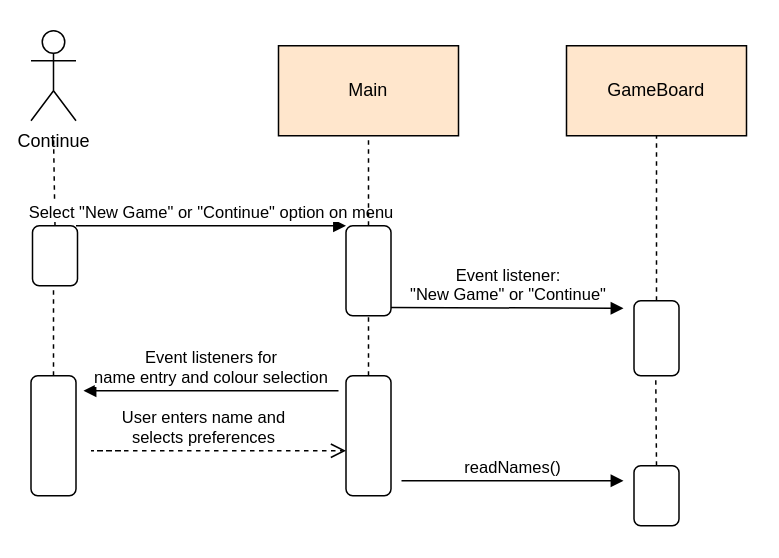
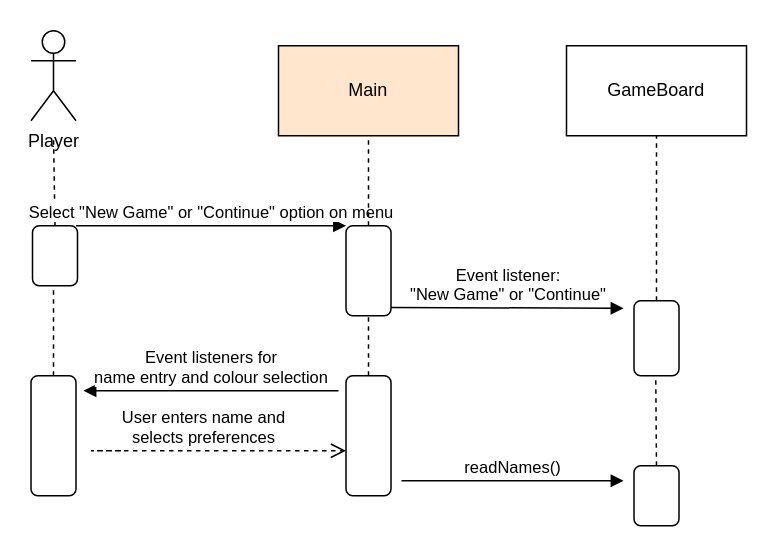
  <mxCell id="0" />
  <mxCell id="1" parent="0" />
  <mxCell id="2" value="Main" style="rounded=0;whiteSpace=wrap;html=1;fillColor=#ffe6cc;" parent="1" vertex="1"><mxGeometry x="185" width="120" height="60" as="geometry" y="30" /></mxCell>
- <mxCell id="3" value="GameBoard" style="rounded=0;whiteSpace=wrap;html=1;fillColor=#ffe6cc;" parent="1" vertex="1"><mxGeometry x="377" width="120" height="60" as="geometry" y="30" /></mxCell>
+ <mxCell id="3" value="GameBoard" style="rounded=0;whiteSpace=wrap;html=1;" parent="1" vertex="1"><mxGeometry x="377" width="120" height="60" as="geometry" y="30" /></mxCell>
  <mxCell id="4" value="" style="rounded=1;whiteSpace=wrap;html=1;" parent="1" vertex="1"><mxGeometry x="21" y="150" width="30" height="40" as="geometry" /></mxCell>
  <mxCell id="5" value="" style="endArrow=none;dashed=1;html=1;rounded=0;exitX=0.5;exitY=0;exitDx=0;exitDy=0;" parent="1" source="4" edge="1"><mxGeometry width="50" height="50" relative="1" as="geometry"><mxPoint x="-15" y="140" as="sourcePoint" /><mxPoint x="35" y="90" as="targetPoint" /></mxGeometry></mxCell>
  <mxCell id="6" value="Select &quot;New Game&quot; or &quot;Continue&quot; option on menu" style="html=1;verticalAlign=bottom;endArrow=block;edgeStyle=elbowEdgeStyle;elbow=vertical;curved=0;rounded=0;entryX=0;entryY=0;entryDx=0;entryDy=0;" parent="1" target="8" edge="1"><mxGeometry width="80" relative="1" as="geometry"><mxPoint x="50" y="150" as="sourcePoint" /><mxPoint x="235" y="150" as="targetPoint" /></mxGeometry></mxCell>
- <mxCell id="7" value="Continue" style="shape=umlActor;verticalLabelPosition=bottom;verticalAlign=top;html=1;" parent="1" vertex="1"><mxGeometry x="20" y="20" width="30" height="60" as="geometry" /></mxCell>
+ <mxCell id="7" value="Player" style="shape=umlActor;verticalLabelPosition=bottom;verticalAlign=top;html=1;" parent="1" vertex="1"><mxGeometry x="20" y="20" width="30" height="60" as="geometry" /></mxCell>
  <mxCell id="8" value="" style="rounded=1;whiteSpace=wrap;html=1;" parent="1" vertex="1"><mxGeometry x="230" y="150" width="30" height="60" as="geometry" /></mxCell>
  <mxCell id="9" value="" style="endArrow=none;dashed=1;html=1;rounded=0;exitX=0.5;exitY=0;exitDx=0;exitDy=0;" parent="1" source="8" edge="1"><mxGeometry width="50" height="50" relative="1" as="geometry"><mxPoint x="195" y="140" as="sourcePoint" /><mxPoint x="245" y="90" as="targetPoint" /></mxGeometry></mxCell>
  <mxCell id="10" value="" style="rounded=1;whiteSpace=wrap;html=1;" parent="1" vertex="1"><mxGeometry x="422" y="200" width="30" height="50" as="geometry" /></mxCell>
  <mxCell id="11" value="" style="endArrow=none;dashed=1;html=1;rounded=0;exitX=0.5;exitY=0;exitDx=0;exitDy=0;" parent="1" source="10" edge="1"><mxGeometry width="50" height="50" relative="1" as="geometry"><mxPoint x="387" y="140" as="sourcePoint" /><mxPoint x="437" y="90" as="targetPoint" /></mxGeometry></mxCell>
  <mxCell id="12" value="&lt;div&gt;Event listener: &lt;br&gt;&lt;/div&gt;&lt;div&gt;&quot;New Game&quot; or &quot;Continue&quot;&lt;/div&gt;" style="html=1;verticalAlign=bottom;endArrow=block;edgeStyle=elbowEdgeStyle;elbow=vertical;curved=0;rounded=0;" parent="1" edge="1"><mxGeometry width="80" relative="1" as="geometry"><mxPoint x="260" y="204.5" as="sourcePoint" /><mxPoint x="415" y="205" as="targetPoint" /></mxGeometry></mxCell>
  <mxCell id="13" value="" style="endArrow=none;dashed=1;html=1;rounded=0;" parent="1" edge="1"><mxGeometry width="50" height="50" relative="1" as="geometry"><mxPoint x="35" y="250" as="sourcePoint" /><mxPoint x="35" y="190" as="targetPoint" /></mxGeometry></mxCell>
  <mxCell id="14" value="" style="rounded=1;whiteSpace=wrap;html=1;" parent="1" vertex="1"><mxGeometry x="20" y="250" width="30" height="80" as="geometry" /></mxCell>
  <mxCell id="15" value="" style="endArrow=none;dashed=1;html=1;rounded=0;exitX=0.5;exitY=0;exitDx=0;exitDy=0;" parent="1" source="16" edge="1"><mxGeometry width="50" height="50" relative="1" as="geometry"><mxPoint x="245" y="240" as="sourcePoint" /><mxPoint x="245" y="210" as="targetPoint" /></mxGeometry></mxCell>
  <mxCell id="16" value="" style="rounded=1;whiteSpace=wrap;html=1;" parent="1" vertex="1"><mxGeometry x="230" y="250" width="30" height="80" as="geometry" /></mxCell>
  <mxCell id="17" value="&lt;div&gt;Event listeners for &lt;br&gt;&lt;/div&gt;&lt;div&gt;name entry and colour selection&lt;/div&gt;" style="html=1;verticalAlign=bottom;endArrow=block;edgeStyle=elbowEdgeStyle;elbow=vertical;curved=0;rounded=0;" parent="1" edge="1"><mxGeometry width="80" relative="1" as="geometry"><mxPoint x="225" y="260" as="sourcePoint" /><mxPoint x="55" y="260" as="targetPoint" /><mxPoint as="offset" /></mxGeometry></mxCell>
  <mxCell id="18" value="&lt;div&gt;User enters name and &lt;br&gt;&lt;/div&gt;&lt;div&gt;selects preferences&lt;/div&gt;" style="html=1;verticalAlign=bottom;endArrow=open;dashed=1;endSize=8;edgeStyle=elbowEdgeStyle;elbow=vertical;curved=0;rounded=0;" parent="1" edge="1"><mxGeometry relative="1" as="geometry"><mxPoint x="80" y="300" as="sourcePoint" /><mxPoint x="230" y="300" as="targetPoint" /><Array as="points"><mxPoint x="60" y="300" /></Array></mxGeometry></mxCell>
  <mxCell id="19" value="" style="rounded=1;whiteSpace=wrap;html=1;" parent="1" vertex="1"><mxGeometry x="422" y="310" width="30" height="40" as="geometry" /></mxCell>
  <mxCell id="20" value="readNames()" style="html=1;verticalAlign=bottom;endArrow=block;edgeStyle=elbowEdgeStyle;elbow=vertical;curved=0;rounded=0;" parent="1" edge="1"><mxGeometry width="80" relative="1" as="geometry"><mxPoint x="267" y="320" as="sourcePoint" /><mxPoint x="415" y="320" as="targetPoint" /></mxGeometry></mxCell>
  <mxCell id="21" value="" style="endArrow=none;dashed=1;html=1;rounded=0;" parent="1" edge="1"><mxGeometry width="50" height="50" relative="1" as="geometry"><mxPoint x="437" y="310" as="sourcePoint" /><mxPoint x="436.5" y="250" as="targetPoint" /></mxGeometry></mxCell>
